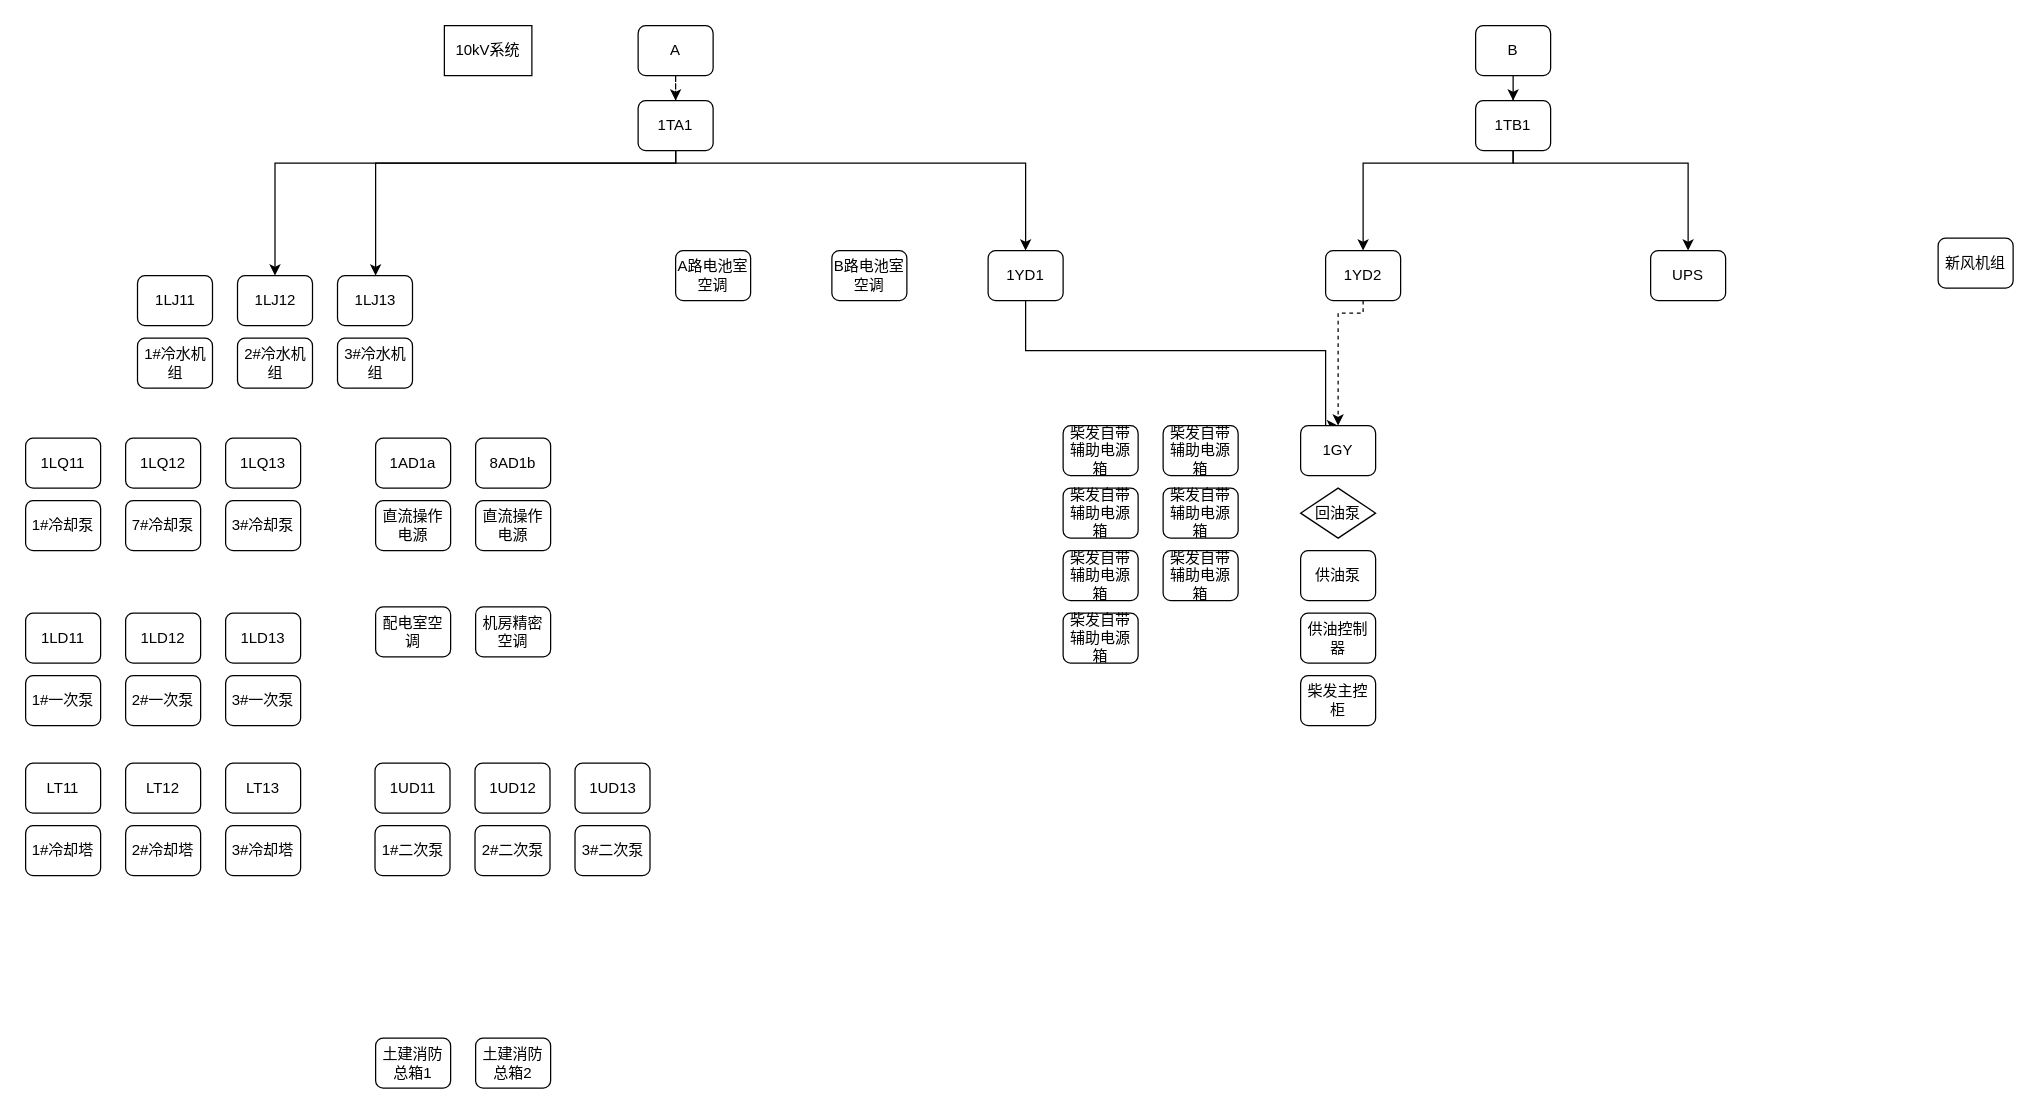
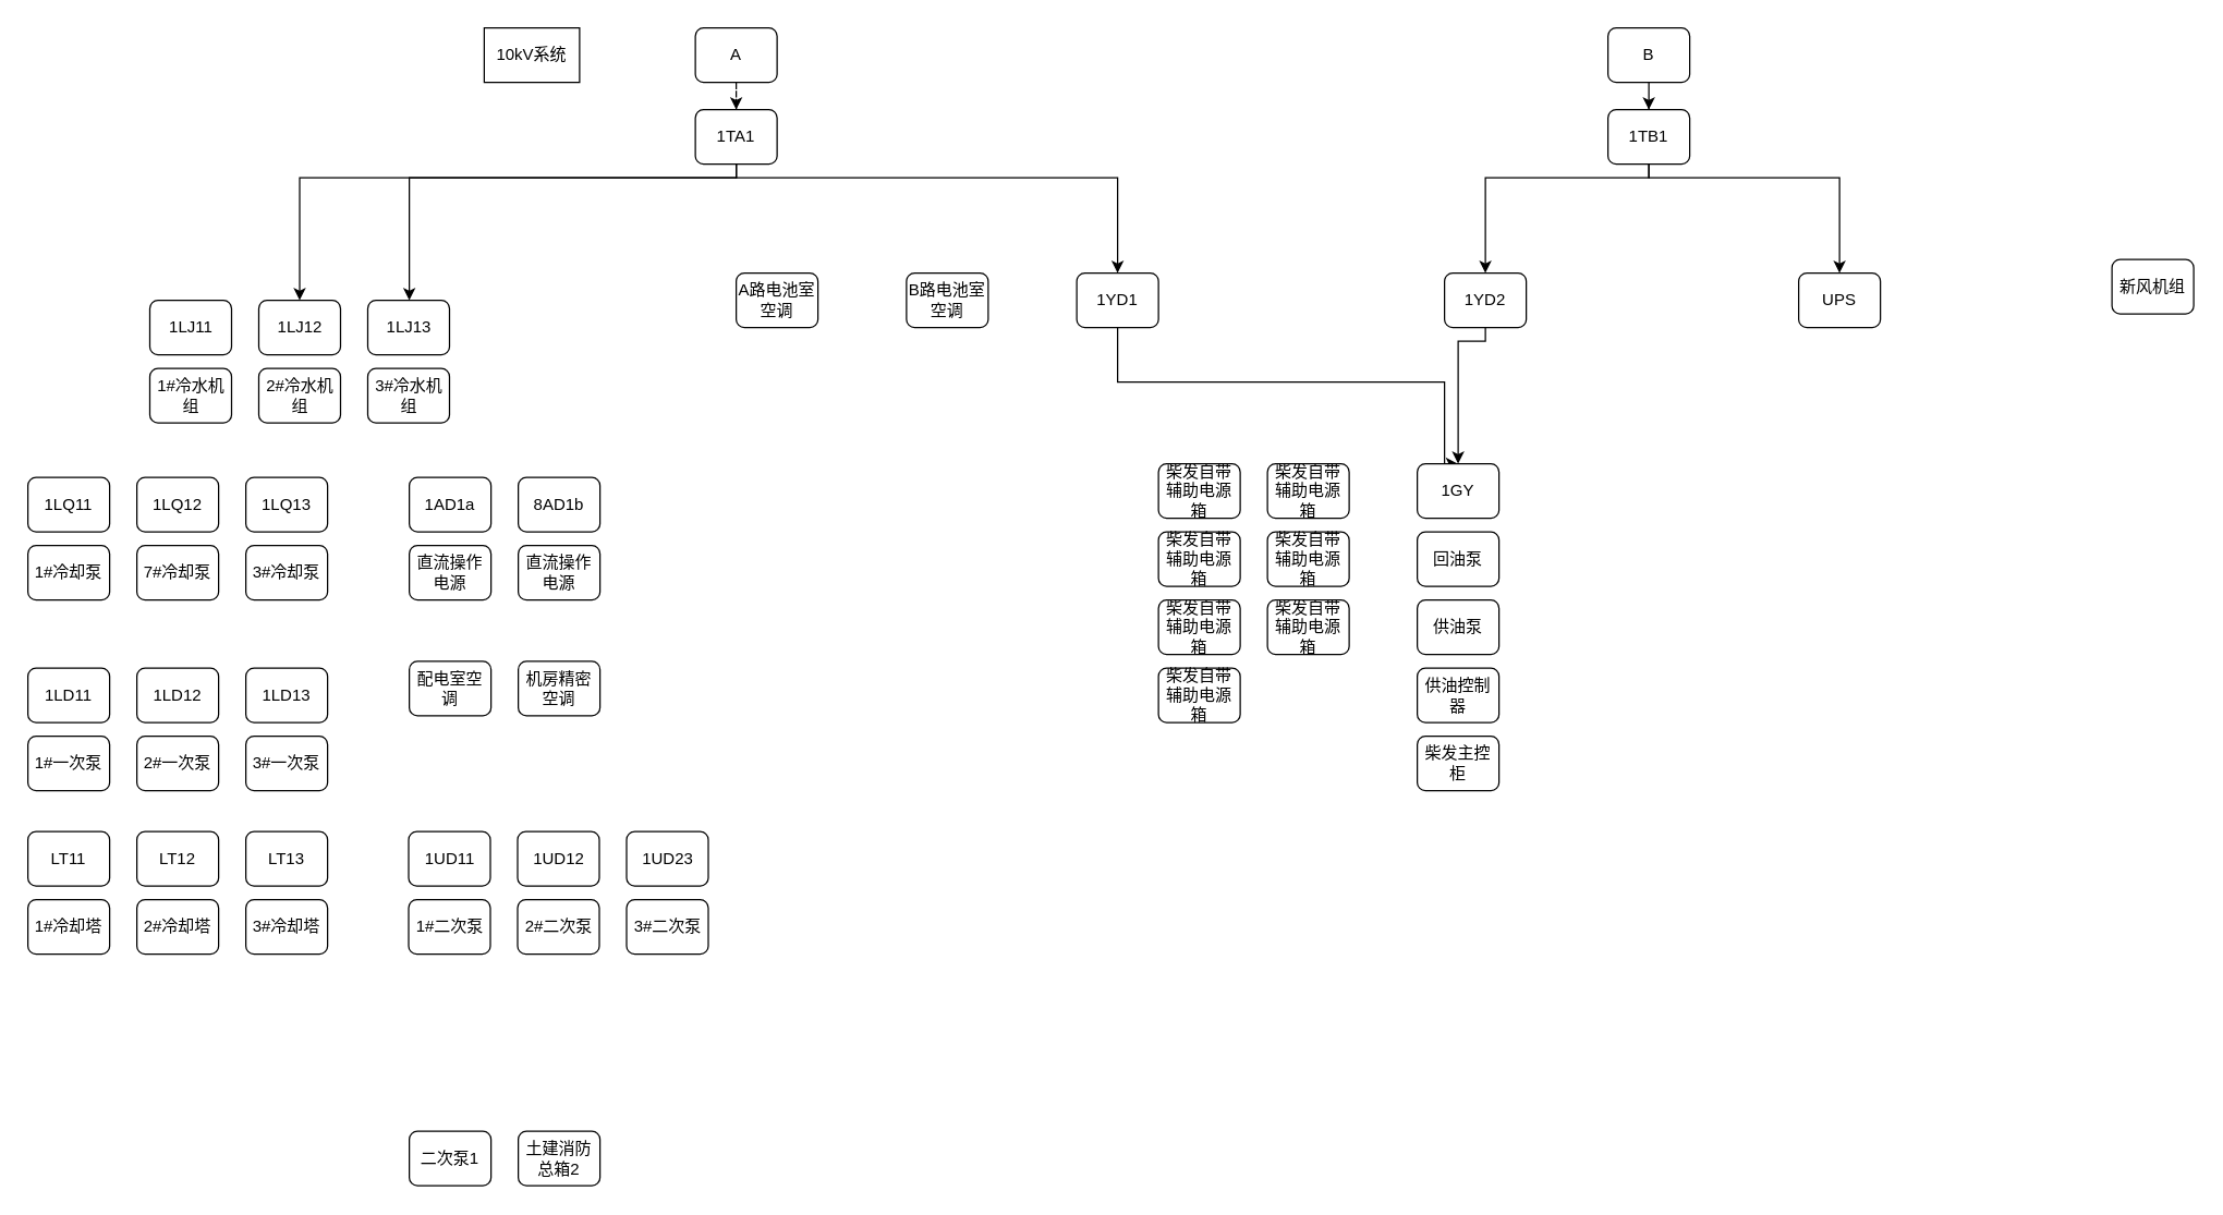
  <mxCell id="0" />
  <mxCell id="1" parent="0" />
  <mxCell id="2" style="edgeStyle=orthogonalEdgeStyle;rounded=0;orthogonalLoop=1;jettySize=auto;html=1;entryX=0.5;entryY=1;entryDx=0;entryDy=0;" parent="1" target="16" edge="1"><mxGeometry relative="1" as="geometry"><mxPoint x="540" y="120" as="sourcePoint" /><Array as="points"><mxPoint x="540" y="130" /><mxPoint x="220" y="130" /></Array></mxGeometry></mxCell>
  <mxCell id="3" style="edgeStyle=orthogonalEdgeStyle;rounded=0;orthogonalLoop=1;jettySize=auto;html=1;exitX=0.5;exitY=0;exitDx=0;exitDy=0;" parent="1" source="5" target="17" edge="1"><mxGeometry relative="1" as="geometry"><Array as="points"><mxPoint x="540" y="130" /><mxPoint x="300" y="130" /></Array></mxGeometry></mxCell>
  <mxCell id="4" style="edgeStyle=orthogonalEdgeStyle;rounded=0;orthogonalLoop=1;jettySize=auto;html=1;entryX=0.5;entryY=1;entryDx=0;entryDy=0;exitX=0.5;exitY=0;exitDx=0;exitDy=0;" parent="1" source="5" target="56" edge="1"><mxGeometry relative="1" as="geometry"><Array as="points"><mxPoint x="540" y="130" /><mxPoint x="820" y="130" /></Array></mxGeometry></mxCell>
  <mxCell id="5" value="1TA1" style="rounded=1;whiteSpace=wrap;html=1;direction=west;" parent="1" vertex="1"><mxGeometry x="510" width="60" height="40" as="geometry" y="80" /></mxCell>
  <mxCell id="6" value="1LJ11" style="rounded=1;whiteSpace=wrap;html=1;direction=west;" parent="1" vertex="1"><mxGeometry x="109.5" y="220" width="60" height="40" as="geometry" /></mxCell>
  <mxCell id="7" value="" style="edgeStyle=orthogonalEdgeStyle;rounded=0;orthogonalLoop=1;jettySize=auto;html=1;" parent="1" target="15" edge="1"><mxGeometry relative="1" as="geometry"><mxPoint x="1210" y="120" as="sourcePoint" /><Array as="points"><mxPoint x="1210" y="130" /><mxPoint x="1350" y="130" /></Array></mxGeometry></mxCell>
  <mxCell id="8" style="edgeStyle=orthogonalEdgeStyle;rounded=0;orthogonalLoop=1;jettySize=auto;html=1;entryX=0.5;entryY=1;entryDx=0;entryDy=0;exitX=0.5;exitY=1;exitDx=0;exitDy=0;" parent="1" source="9" target="58" edge="1"><mxGeometry relative="1" as="geometry"><Array as="points"><mxPoint x="1210" y="130" /><mxPoint x="1090" y="130" /></Array></mxGeometry></mxCell>
  <mxCell id="9" value="1TB1" style="rounded=1;whiteSpace=wrap;html=1;" parent="1" vertex="1"><mxGeometry x="1180" width="60" height="40" as="geometry" y="80" /></mxCell>
  <mxCell id="10" value="" style="edgeStyle=orthogonalEdgeStyle;rounded=0;orthogonalLoop=1;jettySize=auto;html=1;dashed=1;" parent="1" source="11" target="5" edge="1"><mxGeometry relative="1" as="geometry" /></mxCell>
  <mxCell id="11" value="A" style="rounded=1;whiteSpace=wrap;html=1;" parent="1" vertex="1"><mxGeometry x="510" y="20" width="60" height="40" as="geometry" /></mxCell>
  <mxCell id="12" value="" style="edgeStyle=orthogonalEdgeStyle;rounded=0;orthogonalLoop=1;jettySize=auto;html=1;" parent="1" source="13" target="9" edge="1"><mxGeometry relative="1" as="geometry" /></mxCell>
  <mxCell id="13" value="B" style="rounded=1;whiteSpace=wrap;html=1;" parent="1" vertex="1"><mxGeometry x="1180" y="20" width="60" height="40" as="geometry" /></mxCell>
  <mxCell id="14" value="&lt;span&gt;10kV系统&lt;/span&gt;" style="rounded=0;whiteSpace=wrap;html=1;" parent="1" vertex="1"><mxGeometry x="355" y="20" width="70" height="40" as="geometry" /></mxCell>
  <mxCell id="15" value="UPS" style="rounded=1;whiteSpace=wrap;html=1;" parent="1" vertex="1"><mxGeometry x="1320" y="200" width="60" height="40" as="geometry" /></mxCell>
  <mxCell id="16" value="1LJ12" style="rounded=1;whiteSpace=wrap;html=1;direction=west;" parent="1" vertex="1"><mxGeometry x="189.5" y="220" width="60" height="40" as="geometry" /></mxCell>
  <mxCell id="17" value="1LJ13" style="rounded=1;whiteSpace=wrap;html=1;direction=west;" parent="1" vertex="1"><mxGeometry x="269.5" y="220" width="60" height="40" as="geometry" /></mxCell>
  <mxCell id="18" value="1LQ11" style="rounded=1;whiteSpace=wrap;html=1;direction=west;" parent="1" vertex="1"><mxGeometry x="20" y="350" width="60" height="40" as="geometry" /></mxCell>
  <mxCell id="19" value="1LQ12" style="rounded=1;whiteSpace=wrap;html=1;direction=west;" parent="1" vertex="1"><mxGeometry x="100" y="350" width="60" height="40" as="geometry" /></mxCell>
  <mxCell id="20" value="1LQ13" style="rounded=1;whiteSpace=wrap;html=1;direction=west;" parent="1" vertex="1"><mxGeometry x="180" y="350" width="60" height="40" as="geometry" /></mxCell>
  <mxCell id="21" value="1LD11" style="rounded=1;whiteSpace=wrap;html=1;direction=west;" parent="1" vertex="1"><mxGeometry x="20" y="490" width="60" height="40" as="geometry" /></mxCell>
  <mxCell id="22" value="1LD12" style="rounded=1;whiteSpace=wrap;html=1;direction=west;" parent="1" vertex="1"><mxGeometry x="100" y="490" width="60" height="40" as="geometry" /></mxCell>
  <mxCell id="23" value="1LD13" style="rounded=1;whiteSpace=wrap;html=1;direction=west;" parent="1" vertex="1"><mxGeometry x="180" y="490" width="60" height="40" as="geometry" /></mxCell>
  <mxCell id="24" value="LT11" style="rounded=1;whiteSpace=wrap;html=1;direction=west;" parent="1" vertex="1"><mxGeometry x="20" y="610" width="60" height="40" as="geometry" /></mxCell>
  <mxCell id="25" value="LT12" style="rounded=1;whiteSpace=wrap;html=1;direction=west;" parent="1" vertex="1"><mxGeometry x="100" y="610" width="60" height="40" as="geometry" /></mxCell>
  <mxCell id="26" value="LT13" style="rounded=1;whiteSpace=wrap;html=1;direction=west;" parent="1" vertex="1"><mxGeometry x="180" y="610" width="60" height="40" as="geometry" /></mxCell>
  <mxCell id="27" value="1#冷水机组" style="rounded=1;whiteSpace=wrap;html=1;direction=west;" parent="1" vertex="1"><mxGeometry x="109.5" y="270" width="60" height="40" as="geometry" /></mxCell>
  <mxCell id="28" value="2#冷水机组" style="rounded=1;whiteSpace=wrap;html=1;direction=west;" parent="1" vertex="1"><mxGeometry x="189.5" y="270" width="60" height="40" as="geometry" /></mxCell>
  <mxCell id="29" value="3#冷水机组" style="rounded=1;whiteSpace=wrap;html=1;direction=west;" parent="1" vertex="1"><mxGeometry x="269.5" y="270" width="60" height="40" as="geometry" /></mxCell>
  <mxCell id="30" value="1#冷却塔" style="rounded=1;whiteSpace=wrap;html=1;direction=west;" parent="1" vertex="1"><mxGeometry x="20" y="660" width="60" height="40" as="geometry" /></mxCell>
  <mxCell id="31" value="2#冷却塔" style="rounded=1;whiteSpace=wrap;html=1;direction=west;" parent="1" vertex="1"><mxGeometry x="100" y="660" width="60" height="40" as="geometry" /></mxCell>
  <mxCell id="32" value="3#冷却塔" style="rounded=1;whiteSpace=wrap;html=1;direction=west;" parent="1" vertex="1"><mxGeometry x="180" y="660" width="60" height="40" as="geometry" /></mxCell>
  <mxCell id="33" value="1#一次泵" style="rounded=1;whiteSpace=wrap;html=1;direction=west;" parent="1" vertex="1"><mxGeometry x="20" y="540" width="60" height="40" as="geometry" /></mxCell>
  <mxCell id="34" value="2#一次泵" style="rounded=1;whiteSpace=wrap;html=1;direction=west;" parent="1" vertex="1"><mxGeometry x="100" y="540" width="60" height="40" as="geometry" /></mxCell>
  <mxCell id="35" value="3#一次泵" style="rounded=1;whiteSpace=wrap;html=1;direction=west;" parent="1" vertex="1"><mxGeometry x="180" y="540" width="60" height="40" as="geometry" /></mxCell>
  <mxCell id="36" value="1#冷却泵" style="rounded=1;whiteSpace=wrap;html=1;direction=west;" parent="1" vertex="1"><mxGeometry x="20" y="400" width="60" height="40" as="geometry" /></mxCell>
  <mxCell id="37" value="7#冷却泵" style="rounded=1;whiteSpace=wrap;html=1;direction=west;" parent="1" vertex="1"><mxGeometry x="100" y="400" width="60" height="40" as="geometry" /></mxCell>
  <mxCell id="38" value="3#冷却泵" style="rounded=1;whiteSpace=wrap;html=1;direction=west;" parent="1" vertex="1"><mxGeometry x="180" y="400" width="60" height="40" as="geometry" /></mxCell>
  <mxCell id="39" value="1AD1a" style="rounded=1;whiteSpace=wrap;html=1;direction=west;" parent="1" vertex="1"><mxGeometry x="300" y="350" width="60" height="40" as="geometry" /></mxCell>
  <mxCell id="40" value="8AD1b" style="rounded=1;whiteSpace=wrap;html=1;direction=west;" parent="1" vertex="1"><mxGeometry x="380" y="350" width="60" height="40" as="geometry" /></mxCell>
  <mxCell id="41" value="直流操作电源" style="rounded=1;whiteSpace=wrap;html=1;direction=west;" parent="1" vertex="1"><mxGeometry x="300" y="400" width="60" height="40" as="geometry" /></mxCell>
  <mxCell id="42" value="直流操作电源" style="rounded=1;whiteSpace=wrap;html=1;direction=west;" parent="1" vertex="1"><mxGeometry x="380" y="400" width="60" height="40" as="geometry" /></mxCell>
  <mxCell id="43" value="配电室空调" style="rounded=1;whiteSpace=wrap;html=1;direction=west;" parent="1" vertex="1"><mxGeometry x="300" y="485" width="60" height="40" as="geometry" /></mxCell>
  <mxCell id="44" value="机房精密空调" style="rounded=1;whiteSpace=wrap;html=1;direction=west;" parent="1" vertex="1"><mxGeometry x="380" y="485" width="60" height="40" as="geometry" /></mxCell>
  <mxCell id="45" value="1UD11" style="rounded=1;whiteSpace=wrap;html=1;direction=west;" parent="1" vertex="1"><mxGeometry x="299.5" y="610" width="60" height="40" as="geometry" /></mxCell>
  <mxCell id="46" value="1UD12" style="rounded=1;whiteSpace=wrap;html=1;direction=west;" parent="1" vertex="1"><mxGeometry x="379.5" y="610" width="60" height="40" as="geometry" /></mxCell>
- <mxCell id="47" value="1UD13" style="rounded=1;whiteSpace=wrap;html=1;direction=west;" parent="1" vertex="1"><mxGeometry x="459.5" y="610" width="60" height="40" as="geometry" /></mxCell>
+ <mxCell id="47" value="1UD23" style="rounded=1;whiteSpace=wrap;html=1;direction=west;" parent="1" vertex="1"><mxGeometry x="459.5" y="610" width="60" height="40" as="geometry" /></mxCell>
  <mxCell id="48" value="1#二次泵" style="rounded=1;whiteSpace=wrap;html=1;direction=west;" parent="1" vertex="1"><mxGeometry x="299.5" y="660" width="60" height="40" as="geometry" /></mxCell>
  <mxCell id="49" value="2#二次泵" style="rounded=1;whiteSpace=wrap;html=1;direction=west;" parent="1" vertex="1"><mxGeometry x="379.5" y="660" width="60" height="40" as="geometry" /></mxCell>
  <mxCell id="50" value="3#二次泵" style="rounded=1;whiteSpace=wrap;html=1;direction=west;" parent="1" vertex="1"><mxGeometry x="459.5" y="660" width="60" height="40" as="geometry" /></mxCell>
  <mxCell id="51" value="A路电池室空调" style="rounded=1;whiteSpace=wrap;html=1;direction=west;" parent="1" vertex="1"><mxGeometry x="540" y="200" width="60" height="40" as="geometry" /></mxCell>
  <mxCell id="52" value="B路电池室空调" style="rounded=1;whiteSpace=wrap;html=1;direction=west;" parent="1" vertex="1"><mxGeometry x="665" y="200" width="60" height="40" as="geometry" /></mxCell>
- <mxCell id="53" value="土建消防总箱1" style="rounded=1;whiteSpace=wrap;html=1;direction=west;" parent="1" vertex="1"><mxGeometry x="300" y="830" width="60" height="40" as="geometry" /></mxCell>
+ <mxCell id="53" value="二次泵1" style="rounded=1;whiteSpace=wrap;html=1;direction=west;" parent="1" vertex="1"><mxGeometry x="300" y="830" width="60" height="40" as="geometry" /></mxCell>
  <mxCell id="54" value="土建消防总箱2" style="rounded=1;whiteSpace=wrap;html=1;direction=west;" parent="1" vertex="1"><mxGeometry x="380" y="830" width="60" height="40" as="geometry" /></mxCell>
  <mxCell id="55" style="edgeStyle=orthogonalEdgeStyle;rounded=0;orthogonalLoop=1;jettySize=auto;html=1;entryX=0.5;entryY=1;entryDx=0;entryDy=0;" parent="1" source="56" target="67" edge="1"><mxGeometry relative="1" as="geometry"><Array as="points"><mxPoint x="820" y="280" /><mxPoint x="1060" y="280" /><mxPoint x="1060" y="340" /></Array></mxGeometry></mxCell>
  <mxCell id="56" value="1YD1" style="rounded=1;whiteSpace=wrap;html=1;direction=west;" parent="1" vertex="1"><mxGeometry x="790" y="200" width="60" height="40" as="geometry" /></mxCell>
- <mxCell id="57" style="edgeStyle=orthogonalEdgeStyle;rounded=0;orthogonalLoop=1;jettySize=auto;html=1;entryX=0.5;entryY=1;entryDx=0;entryDy=0;dashed=1;" parent="1" source="58" target="67" edge="1"><mxGeometry relative="1" as="geometry"><Array as="points"><mxPoint x="1090" y="250" /><mxPoint x="1070" y="250" /></Array></mxGeometry></mxCell>
+ <mxCell id="57" style="edgeStyle=orthogonalEdgeStyle;rounded=0;orthogonalLoop=1;jettySize=auto;html=1;entryX=0.5;entryY=1;entryDx=0;entryDy=0;" parent="1" source="58" target="67" edge="1"><mxGeometry relative="1" as="geometry"><Array as="points"><mxPoint x="1090" y="250" /><mxPoint x="1070" y="250" /></Array></mxGeometry></mxCell>
  <mxCell id="58" value="1YD2" style="rounded=1;whiteSpace=wrap;html=1;direction=west;" parent="1" vertex="1"><mxGeometry x="1060" y="200" width="60" height="40" as="geometry" /></mxCell>
  <mxCell id="59" value="柴发自带辅助电源箱" style="rounded=1;whiteSpace=wrap;html=1;direction=west;" parent="1" vertex="1"><mxGeometry x="850" y="340" width="60" height="40" as="geometry" /></mxCell>
  <mxCell id="60" value="新风机组" style="rounded=1;whiteSpace=wrap;html=1;direction=west;" parent="1" vertex="1"><mxGeometry x="1550" y="190" width="60" height="40" as="geometry" /></mxCell>
  <mxCell id="61" value="柴发自带辅助电源箱" style="rounded=1;whiteSpace=wrap;html=1;direction=west;" parent="1" vertex="1"><mxGeometry x="930" y="340" width="60" height="40" as="geometry" /></mxCell>
  <mxCell id="62" value="柴发自带辅助电源箱" style="rounded=1;whiteSpace=wrap;html=1;direction=west;" parent="1" vertex="1"><mxGeometry x="850" y="390" width="60" height="40" as="geometry" /></mxCell>
  <mxCell id="63" value="柴发自带辅助电源箱" style="rounded=1;whiteSpace=wrap;html=1;direction=west;" parent="1" vertex="1"><mxGeometry x="930" y="390" width="60" height="40" as="geometry" /></mxCell>
  <mxCell id="64" value="柴发自带辅助电源箱" style="rounded=1;whiteSpace=wrap;html=1;direction=west;" parent="1" vertex="1"><mxGeometry x="850" y="440" width="60" height="40" as="geometry" /></mxCell>
  <mxCell id="65" value="柴发自带辅助电源箱" style="rounded=1;whiteSpace=wrap;html=1;direction=west;" parent="1" vertex="1"><mxGeometry x="930" y="440" width="60" height="40" as="geometry" /></mxCell>
  <mxCell id="66" value="柴发自带辅助电源箱" style="rounded=1;whiteSpace=wrap;html=1;direction=west;" parent="1" vertex="1"><mxGeometry x="850" y="490" width="60" height="40" as="geometry" /></mxCell>
  <mxCell id="67" value="1GY" style="rounded=1;whiteSpace=wrap;html=1;direction=west;" parent="1" vertex="1"><mxGeometry x="1040" y="340" width="60" height="40" as="geometry" /></mxCell>
- <mxCell id="68" value="回油泵" style="rhombus;whiteSpace=wrap;html=1;direction=west;" parent="1" vertex="1"><mxGeometry x="1040" y="390" width="60" height="40" as="geometry" /></mxCell>
+ <mxCell id="68" value="回油泵" style="rounded=1;whiteSpace=wrap;html=1;direction=west;" parent="1" vertex="1"><mxGeometry x="1040" y="390" width="60" height="40" as="geometry" /></mxCell>
  <mxCell id="69" value="供油泵" style="rounded=1;whiteSpace=wrap;html=1;direction=west;" parent="1" vertex="1"><mxGeometry x="1040" y="440" width="60" height="40" as="geometry" /></mxCell>
  <mxCell id="70" value="供油控制器" style="rounded=1;whiteSpace=wrap;html=1;direction=west;" parent="1" vertex="1"><mxGeometry x="1040" y="490" width="60" height="40" as="geometry" /></mxCell>
  <mxCell id="71" value="柴发主控柜" style="rounded=1;whiteSpace=wrap;html=1;direction=west;" parent="1" vertex="1"><mxGeometry x="1040" y="540" width="60" height="40" as="geometry" /></mxCell>
